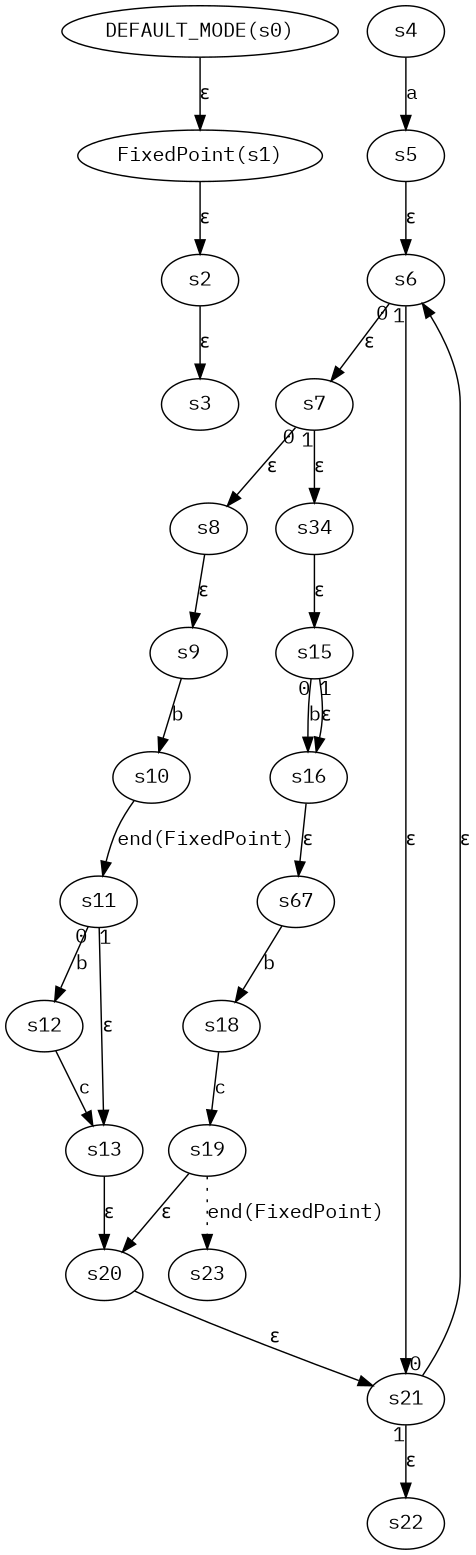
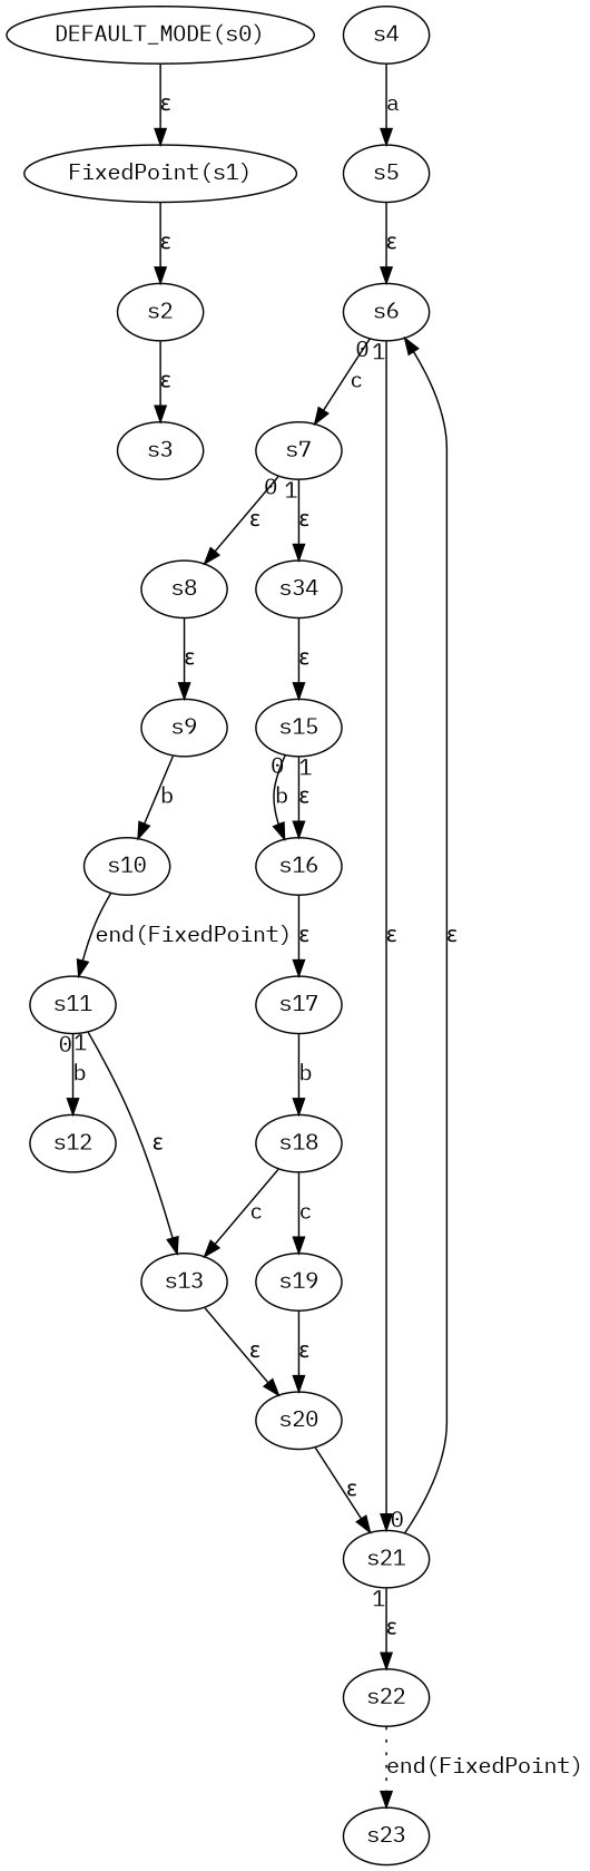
  digraph {
    fontname="IBM Plex Mono"
    rankdir=TB
    node [fontname="IBM Plex Mono"]
    edge [fontname="IBM Plex Mono"]
    "DEFAULT_MODE(s0)"
    "FixedPoint(s1)"
    s2
    s3
    s4
    s5
    s6
    s7
    s21
    s8
    n11 [label=s34]
    s22
    s9
    s15
    s10
    s11
    s12
    s13
    s20
    s23
    s16
-   s17 [label=s67]
+   s17
    s18
    s19
    "DEFAULT_MODE(s0)" -> "FixedPoint(s1)" [label="ε"]
    "FixedPoint(s1)" -> s2 [label="ε"]
    s2 -> s3 [label="ε"]
    s4 -> s5 [label=a]
    s5 -> s6 [label="ε"]
-   s6 -> s7 [label="ε" taillabel=0]
+   s6 -> s7 [label=c taillabel=0]
    s6 -> s21 [label="ε" taillabel=1]
    s7 -> s8 [label="ε" taillabel=0]
    s7 -> n11 [label="ε" taillabel=1]
    s21 -> s6 [label="ε" taillabel=0]
    s21 -> s22 [label="ε" taillabel=1]
    s8 -> s9 [label="ε"]
    n11 -> s15 [label="ε"]
-   s19 -> s23 [label="end(FixedPoint)" style=dotted]
+   s22 -> s23 [label="end(FixedPoint)" style=dotted]
    s9 -> s10 [label=b]
    s15 -> s16 [label=b taillabel=0]
    s15 -> s16 [label="ε" taillabel=1]
    s10 -> s11 [label="end(FixedPoint)"]
    s11 -> s12 [label=b taillabel=0]
    s11 -> s13 [label="ε" taillabel=1]
-   s12 -> s13 [label=c]
+   s18 -> s13 [label=c]
    s13 -> s20 [label="ε"]
    s20 -> s21 [label="ε"]
    s16 -> s17 [label="ε"]
    s17 -> s18 [label=b]
    s18 -> s19 [label=c]
    s19 -> s20 [label="ε"]
  }
